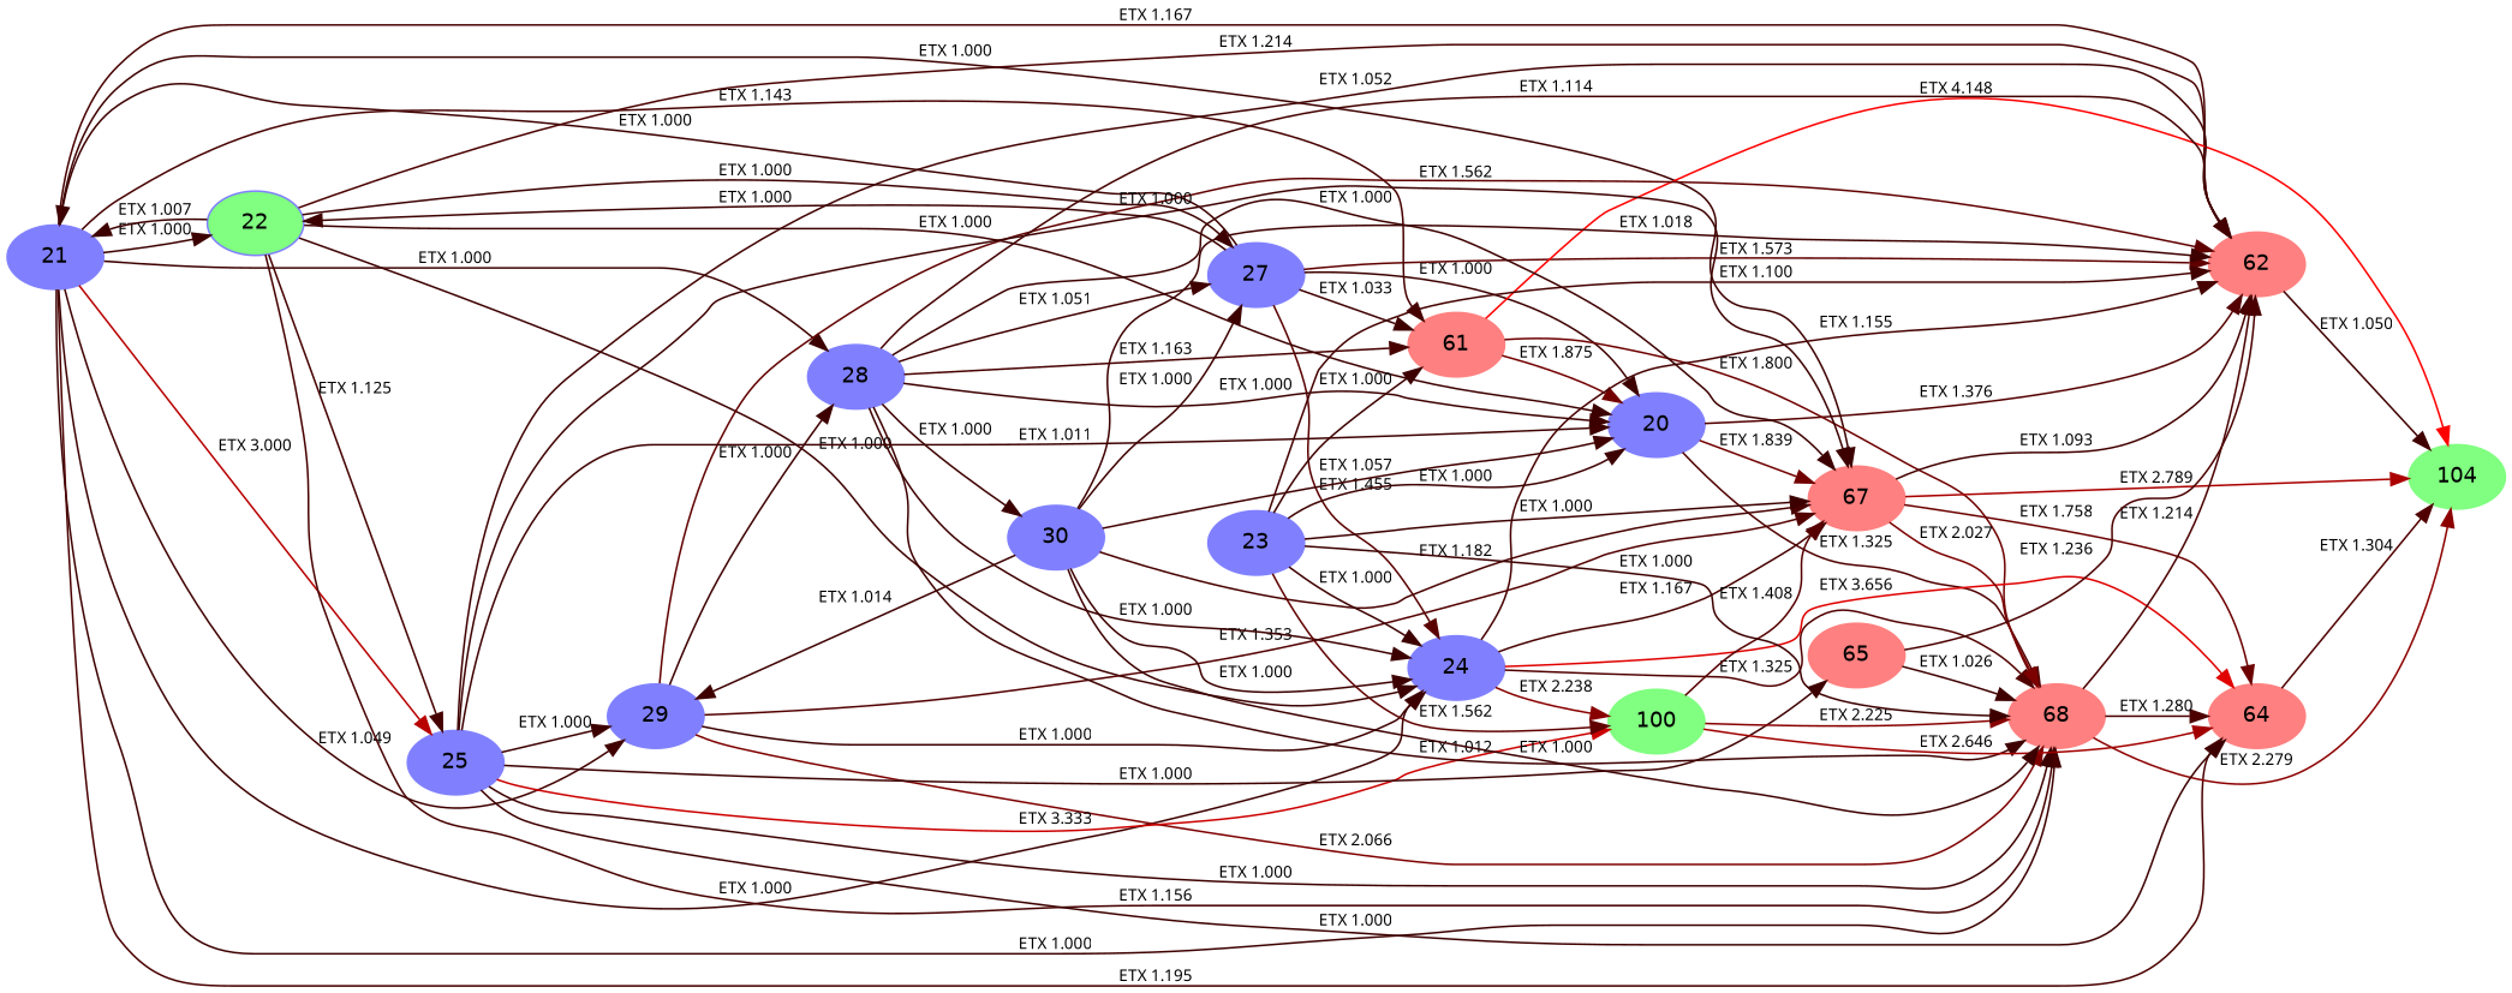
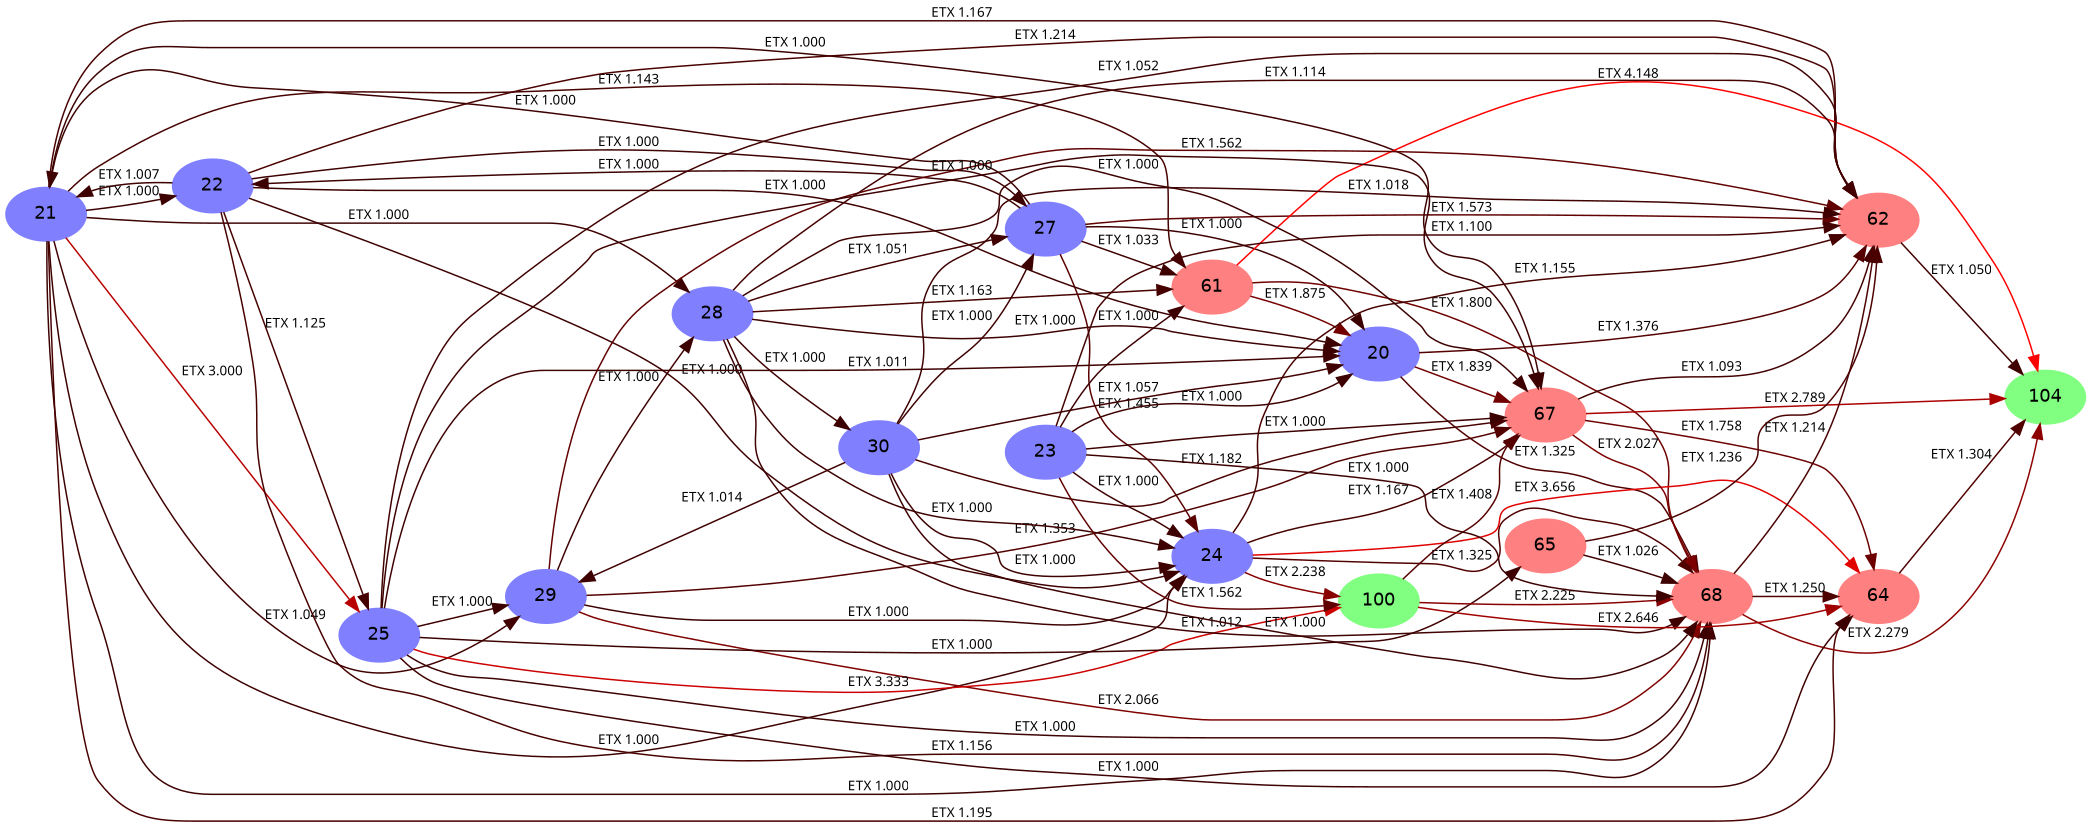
  digraph {
    nodesep=0.05
    rankdir=LR
    ranksep=0.2
    node [color="#8080ff" fontname=Helvetica fontsize=12 style=filled]
    edge [color="#3d0000" fontname=HelveticaOblique fontsize=9]
    n1 [label=20]
    27
    62 [color="#ff8080"]
    21
-   22 [fillcolor="#80ff80"]
+   22
    61 [color="#ff8080"]
    24
    67 [color="#ff8080"]
    68 [color="#ff8080"]
    104 [color="#80ff80"]
    29
    25
    64 [color="#ff8080"]
    28
    100 [color="#80ff80"]
    30
    65 [color="#ff8080"]
    23
    n1 -> 62 [color="#540000" label="ETX 1.376"]
    n1 -> 67 [color="#710000" label="ETX 1.839"]
    n1 -> 68 [color="#510000" label="ETX 1.325"]
    27 -> n1 [label="ETX 1.000"]
    27 -> 62 [color="#600000" label="ETX 1.573"]
    27 -> 21 [label="ETX 1.000"]
    27 -> 22 [label="ETX 1.000"]
    27 -> 61 [color="#3f0000" label="ETX 1.033"]
    27 -> 24 [color="#590000" label="ETX 1.455"]
    62 -> 104 [color="#400000" label="ETX 1.050"]
    21 -> 62 [color="#470000" label="ETX 1.167"]
    21 -> 22 [label="ETX 1.000"]
    21 -> 61 [color="#460000" label="ETX 1.143"]
    21 -> 24 [label="ETX 1.000"]
    21 -> 67 [label="ETX 1.000"]
    21 -> 68 [label="ETX 1.000"]
    21 -> 29 [color="#400000" label="ETX 1.049"]
    21 -> 25 [color="#b80000" label="ETX 3.000"]
    21 -> 64 [color="#490000" label="ETX 1.195"]
    21 -> 28 [label="ETX 1.000"]
    22 -> n1 [label="ETX 1.000"]
    22 -> 27 [label="ETX 1.000"]
    22 -> 62 [color="#4a0000" label="ETX 1.214"]
    22 -> 21 [label="ETX 1.007"]
    22 -> 24 [label="ETX 1.000"]
    22 -> 68 [color="#470000" label="ETX 1.156"]
    22 -> 25 [color="#450000" label="ETX 1.125"]
    61 -> n1 [color="#730000" label="ETX 1.875"]
    61 -> 68 [color="#6e0000" label="ETX 1.800"]
    61 -> 104 [color="#ff0000" label="ETX 4.148"]
    24 -> 62 [color="#460000" label="ETX 1.155"]
    24 -> 67 [color="#470000" label="ETX 1.167"]
    24 -> 68 [color="#510000" label="ETX 1.325"]
    24 -> 64 [color="#e00000" label="ETX 3.656"]
    24 -> 100 [color="#890000" label="ETX 2.238"]
    67 -> 62 [color="#430000" label="ETX 1.093"]
    67 -> 68 [color="#7c0000" label="ETX 2.027"]
    67 -> 104 [color="#ab0000" label="ETX 2.789"]
    67 -> 64 [color="#6c0000" label="ETX 1.758"]
    68 -> 62 [color="#4a0000" label="ETX 1.214"]
    68 -> 104 [color="#8c0000" label="ETX 2.279"]
-   68 -> 64 [color="#4c0000" label="ETX 1.280"]
+   68 -> 64 [color="#4c0000" label="ETX 1.250"]
    29 -> 62 [color="#600000" label="ETX 1.562"]
    29 -> 24 [label="ETX 1.000"]
    29 -> 67 [color="#530000" label="ETX 1.353"]
    29 -> 68 [color="#7e0000" label="ETX 2.066"]
    29 -> 28 [label="ETX 1.000"]
    25 -> n1 [color="#3e0000" label="ETX 1.011"]
    25 -> 62 [color="#400000" label="ETX 1.052"]
    25 -> 67 [label="ETX 1.000"]
    25 -> 68 [label="ETX 1.000"]
    25 -> 29 [label="ETX 1.000"]
    25 -> 64 [label="ETX 1.000"]
    25 -> 100 [color="#cc0000" label="ETX 3.333"]
    25 -> 65 [label="ETX 1.000"]
    64 -> 104 [color="#500000" label="ETX 1.304"]
    28 -> n1 [label="ETX 1.000"]
    28 -> 27 [color="#400000" label="ETX 1.051"]
    28 -> 62 [color="#440000" label="ETX 1.114"]
    28 -> 61 [color="#470000" label="ETX 1.163"]
    28 -> 24 [label="ETX 1.000"]
    28 -> 67 [label="ETX 1.000"]
    28 -> 68 [color="#3e0000" label="ETX 1.012"]
    28 -> 30 [label="ETX 1.000"]
    100 -> 67 [color="#560000" label="ETX 1.408"]
    100 -> 68 [color="#880000" label="ETX 2.225"]
    100 -> 64 [color="#a20000" label="ETX 2.646"]
    30 -> n1 [color="#400000" label="ETX 1.057"]
    30 -> 27 [label="ETX 1.000"]
    30 -> 62 [color="#3e0000" label="ETX 1.018"]
    30 -> 24 [label="ETX 1.000"]
    30 -> 67 [color="#480000" label="ETX 1.182"]
    30 -> 68 [label="ETX 1.000"]
    30 -> 29 [color="#3e0000" label="ETX 1.014"]
    65 -> 62 [color="#4b0000" label="ETX 1.236"]
    65 -> 68 [color="#3f0000" label="ETX 1.026"]
    23 -> n1 [label="ETX 1.000"]
    23 -> 62 [color="#430000" label="ETX 1.100"]
    23 -> 61 [label="ETX 1.000"]
    23 -> 24 [label="ETX 1.000"]
    23 -> 67 [label="ETX 1.000"]
    23 -> 68 [label="ETX 1.000"]
    23 -> 100 [color="#600000" label="ETX 1.562"]
  }
